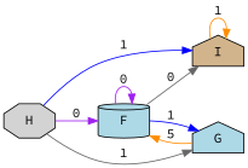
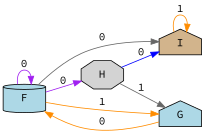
  digraph {
    fontname="Source Code Pro"
    rankdir=LR
    node [fillcolor=lightblue fontname="Source Code Pro" shape=house style=filled]
    edge [color=darkorange fontname="Source Code Pro"]
    I [fillcolor=tan]
    F [shape=cylinder]
    G
    H [fillcolor=lightgrey shape=octagon]
    I -> I [label=1]
    F -> I [color=gray40 label=0]
    F -> F [color=purple label=0]
-   F -> G [color=blue label=1]
-   G -> F [label=5]
-   H -> I [color=blue label=1]
-   H -> F [color=purple label=0]
+   F -> G [label=1]
+   G -> F [label=0]
+   H -> I [color=blue label=0]
+   F -> H [color=purple label=0]
    H -> G [color=gray40 label=1]
  }
